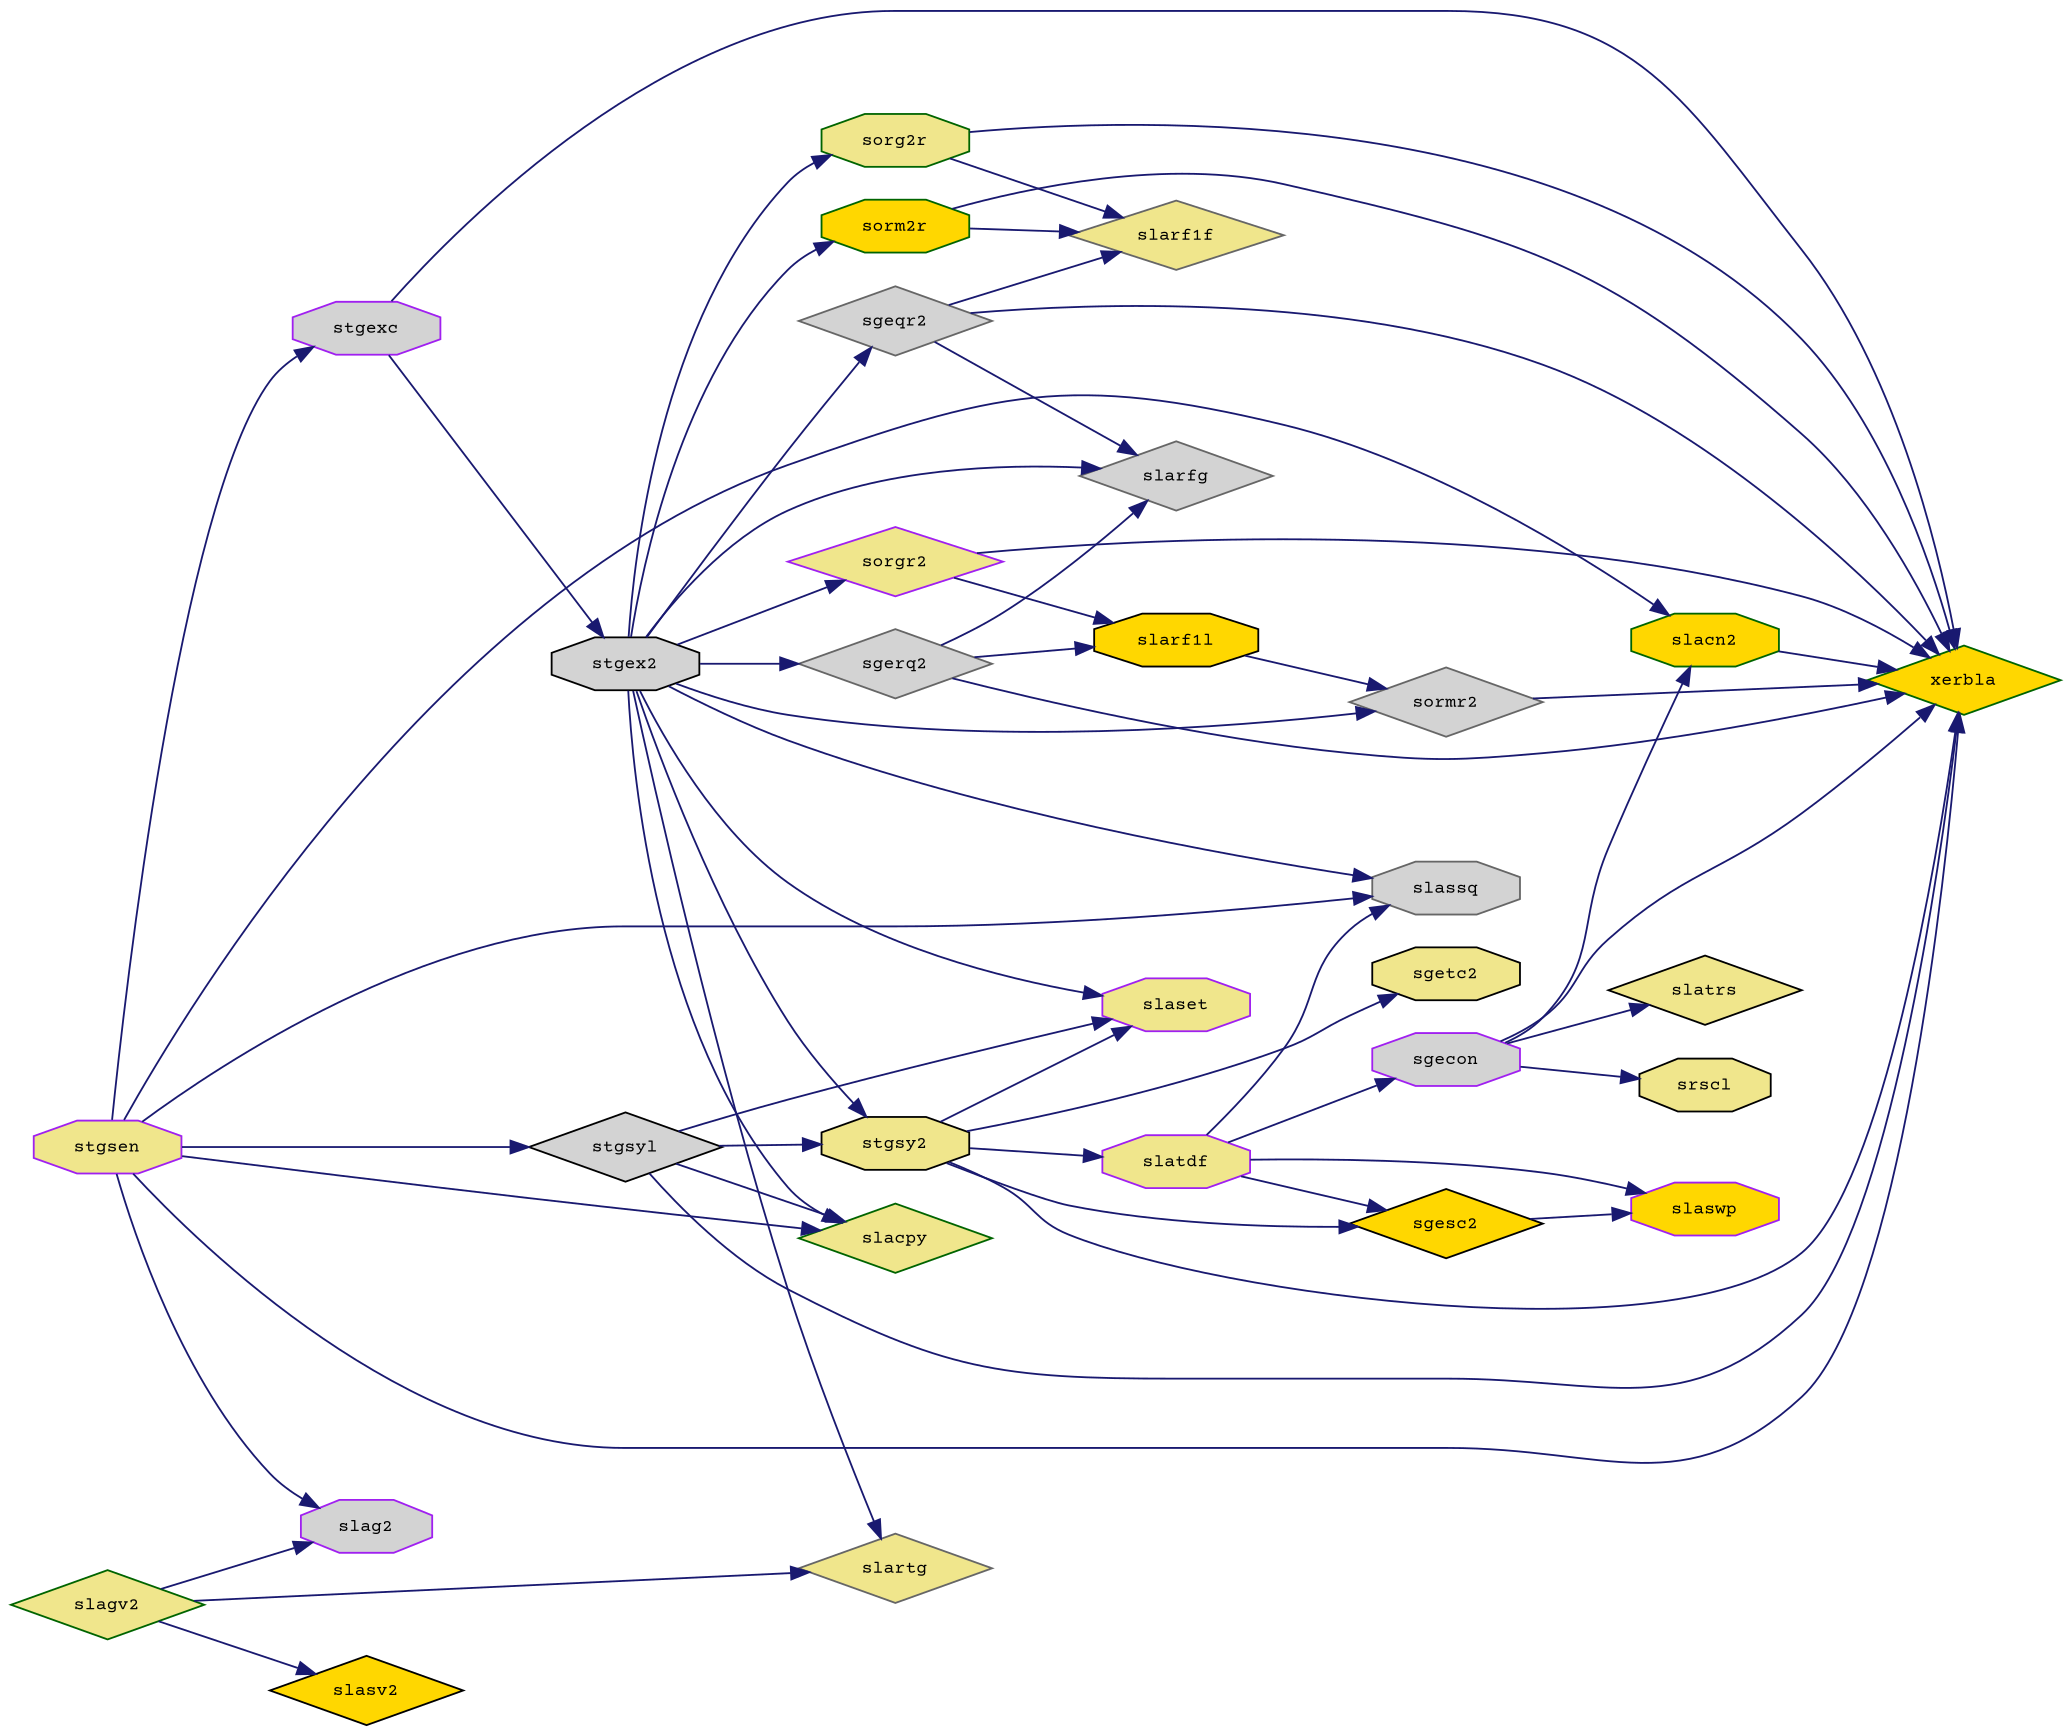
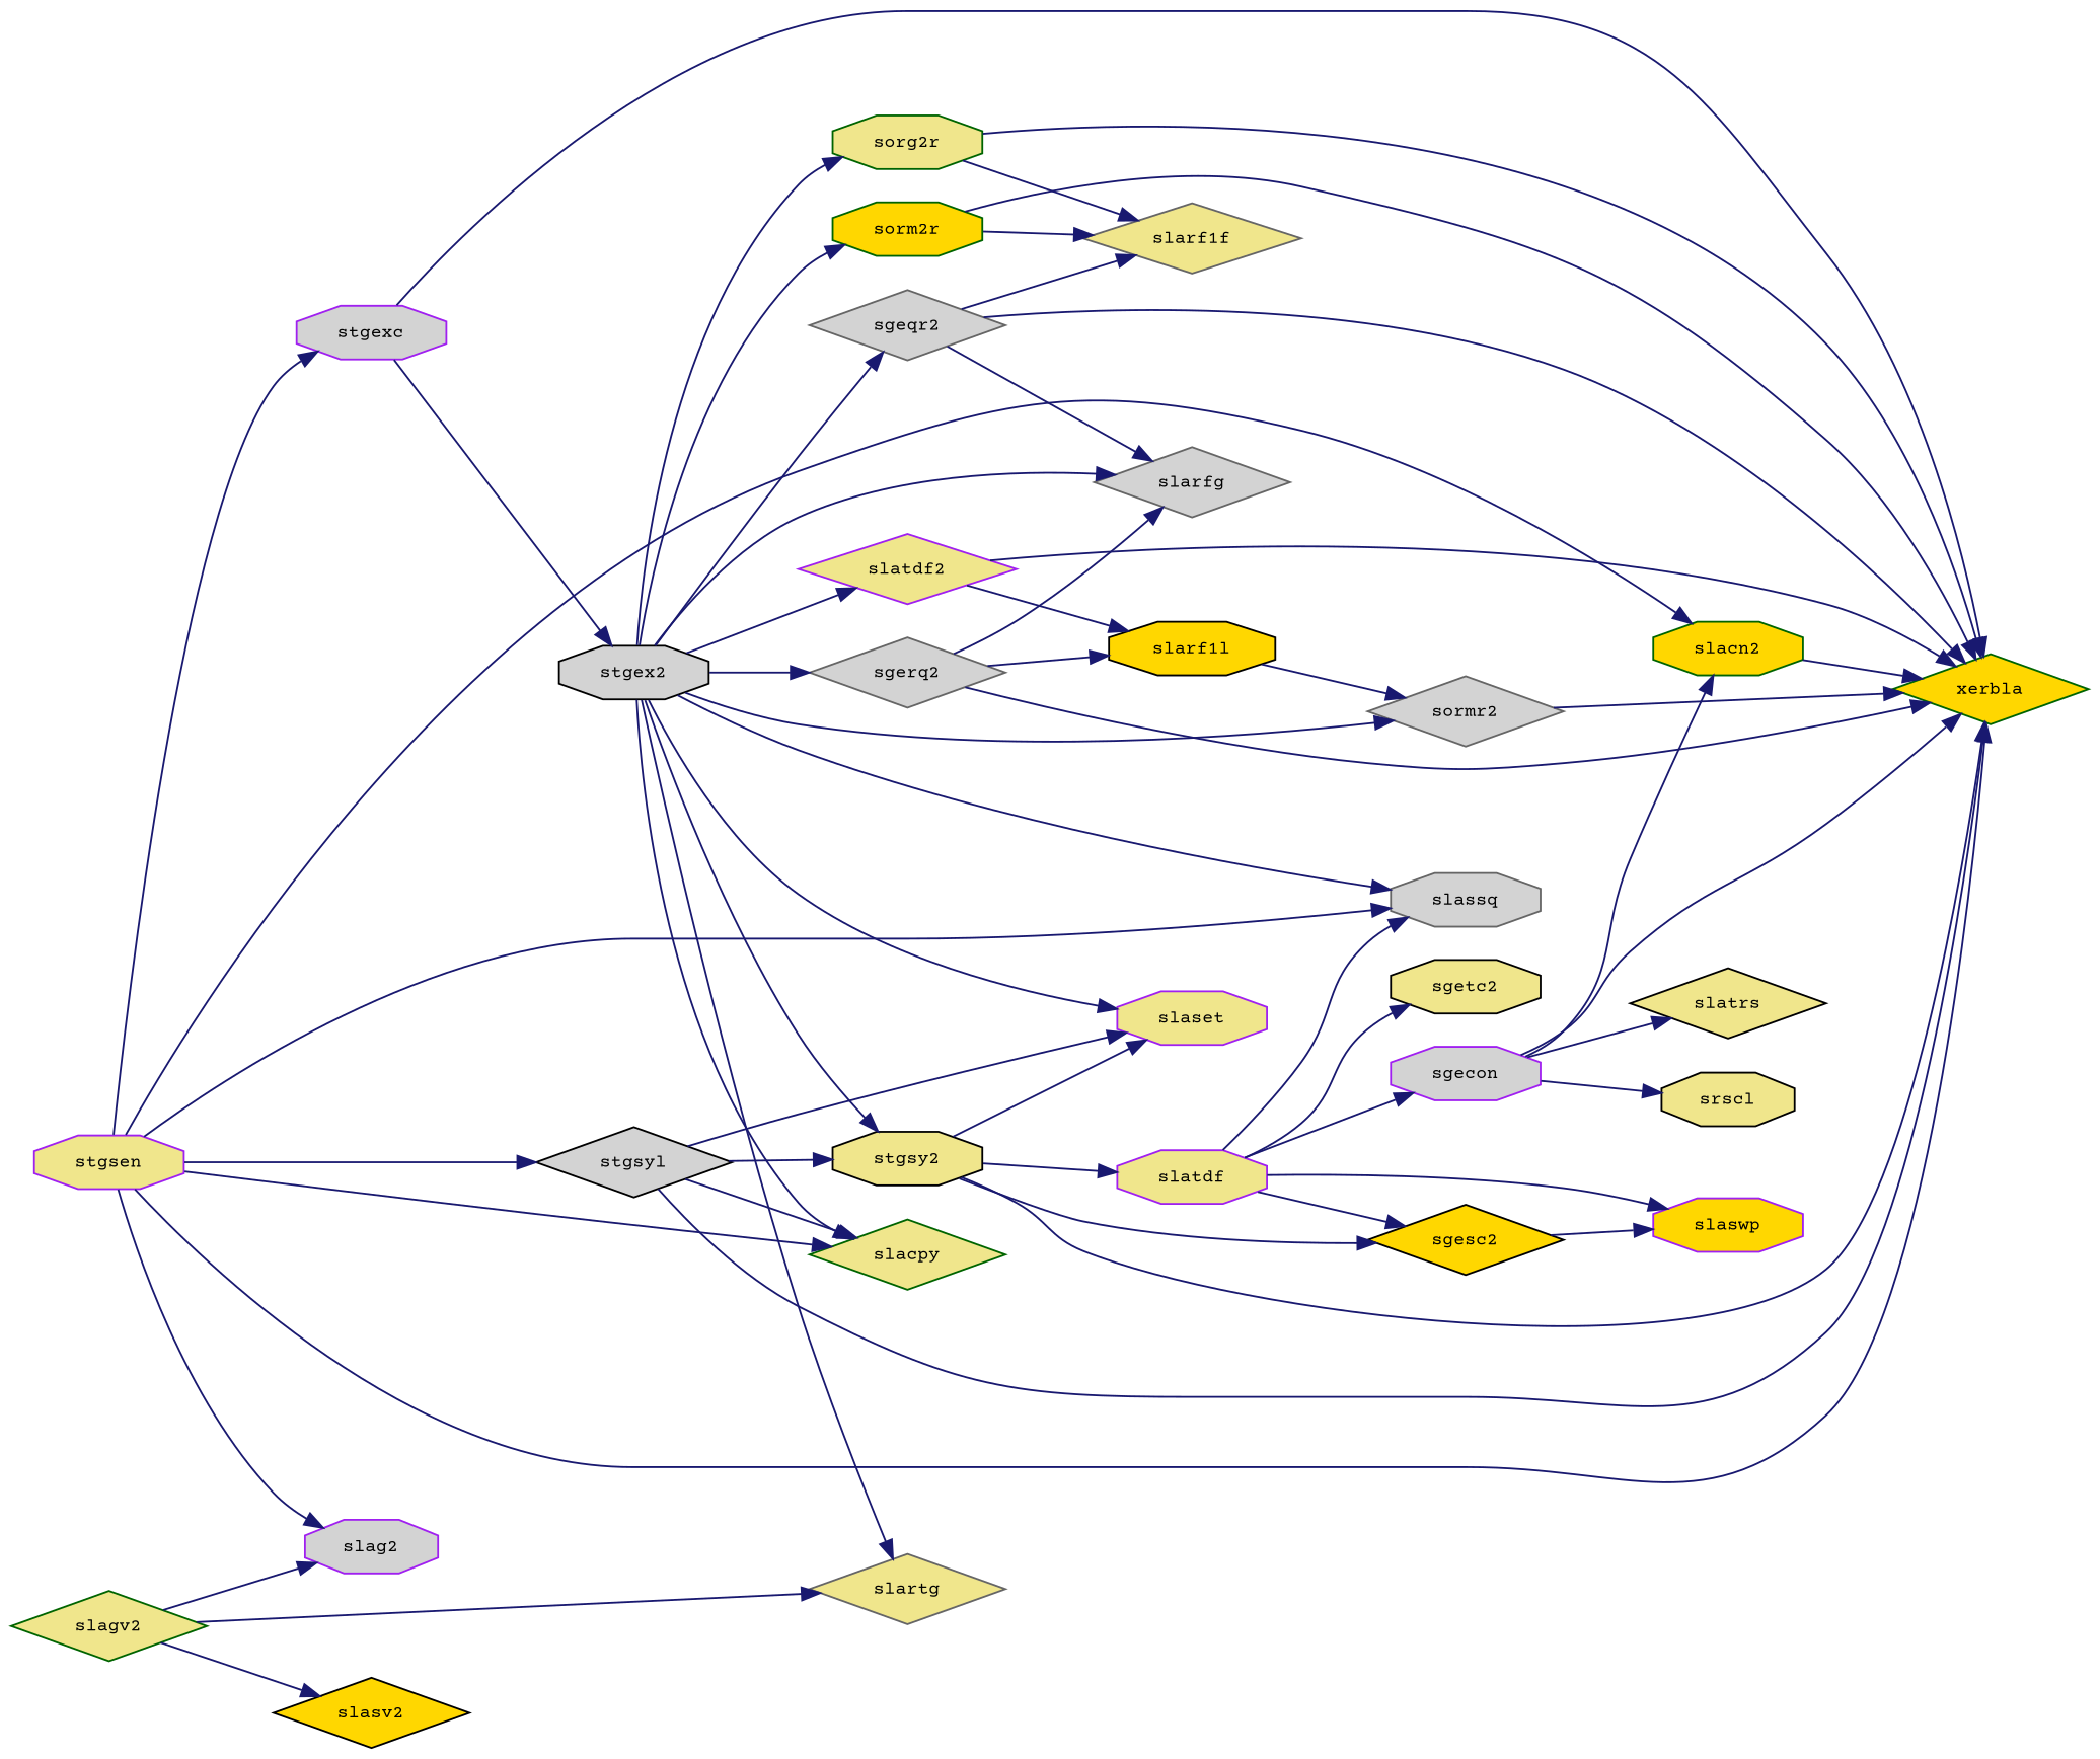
  digraph {
    fontname="Courier Prime"
    rankdir=LR
    node [color=black fillcolor=khaki fontname="Courier Prime" fontsize=10 shape=octagon style=filled]
    edge [color=midnightblue fontname="Courier Prime" fontsize=10 labelfontname=Helvetica labelfontsize=10 style=solid]
    n1 [color=purple fontcolor=black height=0.2 label=stgsen width=0.4]
    n2 [color=darkgreen fillcolor=gold height=0.2 label=slacn2 width=0.4]
    n3 [color=darkgreen height=0.2 label=slacpy shape=diamond width=0.4]
    n4 [color=purple fillcolor=lightgrey height=0.2 label=slag2 width=0.4]
    n5 [color=gray40 fillcolor=lightgrey height=0.2 label=slassq width=0.4]
    n6 [color=purple fillcolor=lightgrey height=0.2 label=stgexc width=0.4]
    n7 [color=darkgreen fillcolor=gold height=0.2 label=xerbla shape=diamond width=0.4]
    n8 [fillcolor=lightgrey height=0.2 label=stgsyl shape=diamond width=0.4]
    n9 [fillcolor=lightgrey height=0.2 label=stgex2 width=0.4]
    n10 [color=purple height=0.2 label=slaset width=0.4]
    n11 [height=0.2 label=stgsy2 width=0.4]
    n12 [color=gray40 fillcolor=lightgrey height=0.2 label=sgeqr2 shape=diamond width=0.4]
    n13 [color=gray40 fillcolor=lightgrey height=0.2 label=sgerq2 shape=diamond width=0.4]
    n14 [color=gray40 height=0.2 label=slartg shape=diamond width=0.4]
    n15 [color=darkgreen height=0.2 label=sorg2r width=0.4]
-   n16 [color=purple height=0.2 label=sorgr2 shape=diamond width=0.4]
+   n16 [color=purple height=0.2 label=slatdf2 shape=diamond width=0.4]
    n17 [color=darkgreen fillcolor=gold height=0.2 label=sorm2r width=0.4]
    n18 [color=gray40 fillcolor=lightgrey height=0.2 label=sormr2 shape=diamond width=0.4]
    n19 [color=gray40 fillcolor=lightgrey height=0.2 label=slarfg shape=diamond width=0.4]
    n20 [color=gray40 height=0.2 label=slarf1f shape=diamond width=0.4]
    n21 [fillcolor=gold height=0.2 label=slarf1l width=0.4]
    n22 [color=darkgreen height=0.2 label=slagv2 shape=diamond width=0.4]
    n23 [fillcolor=gold height=0.2 label=slasv2 shape=diamond width=0.4]
    n24 [fillcolor=gold height=0.2 label=sgesc2 shape=diamond width=0.4]
    n25 [height=0.2 label=sgetc2 width=0.4]
    n26 [color=purple height=0.2 label=slatdf width=0.4]
    n27 [color=purple fillcolor=gold height=0.2 label=slaswp width=0.4]
    n28 [color=purple fillcolor=lightgrey height=0.2 label=sgecon width=0.4]
    n29 [height=0.2 label=slatrs shape=diamond width=0.4]
    n30 [height=0.2 label=srscl width=0.4]
    n1 -> n2
    n1 -> n3
    n1 -> n4
    n1 -> n5
    n1 -> n6
    n1 -> n7
    n1 -> n8
    n2 -> n7
    n6 -> n7
    n6 -> n9
    n8 -> n3
    n8 -> n7
    n8 -> n10
    n8 -> n11
    n9 -> n3
    n9 -> n5
    n9 -> n10
    n9 -> n11
    n9 -> n12
    n9 -> n13
    n9 -> n14
    n9 -> n15
    n9 -> n16
    n9 -> n17
    n9 -> n18
    n9 -> n19
    n11 -> n7
    n11 -> n10
    n11 -> n24
-   n11 -> n25
+   n26 -> n25
    n11 -> n26
    n12 -> n7
    n12 -> n19
    n12 -> n20
    n13 -> n7
    n13 -> n19
    n13 -> n21
    n15 -> n7
    n15 -> n20
    n16 -> n7
    n16 -> n21
    n17 -> n7
    n17 -> n20
    n18 -> n7
    n21 -> n18
    n22 -> n4
    n22 -> n14
    n22 -> n23
    n24 -> n27
    n26 -> n5
    n26 -> n24
    n26 -> n27
    n26 -> n28
    n28 -> n2
    n28 -> n7
    n28 -> n29
    n28 -> n30
  }
